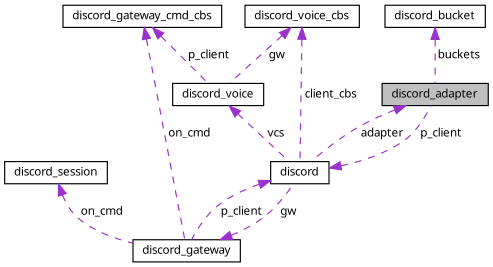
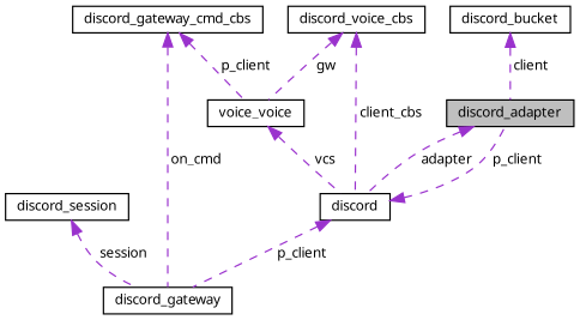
  digraph {
    fontname="Noto Sans"
    node [color=black fillcolor=white fontname="Noto Sans" fontsize=10 shape=record style=filled]
    edge [color=darkorchid3 dir=back fontname="Noto Sans" fontsize=10 labelfontname=Helvetica labelfontsize=10 style=dashed]
    n1 [fillcolor=grey75 fontcolor=black height=0.2 label=discord_adapter width=0.4]
    n2 [height=0.2 label=discord width=0.4]
    n3 [height=0.2 label=discord_gateway width=0.4]
-   n4 [height=0.2 label=discord_voice width=0.4]
+   n4 [height=0.2 label=voice_voice width=0.4]
    n5 [height=0.2 label=discord_voice_cbs width=0.4]
    n6 [height=0.2 label=discord_session width=0.4]
    n7 [height=0.2 label=discord_gateway_cmd_cbs width=0.4]
    n8 [height=0.2 label=discord_bucket width=0.4]
    n1 -> n2 [label=" adapter"]
    n2 -> n1 [label=" p_client"]
    n2 -> n3 [label=" p_client"]
-   n3 -> n2 [label=" gw"]
    n4 -> n2 [label=" vcs"]
    n5 -> n2 [label=" client_cbs"]
    n5 -> n4 [label=" gw"]
-   n6 -> n3 [label=" on_cmd"]
+   n6 -> n3 [label=" session"]
    n7 -> n3 [label=" on_cmd"]
    n7 -> n4 [label=" p_client"]
-   n8 -> n1 [label=" buckets"]
+   n8 -> n1 [label=" client"]
  }
